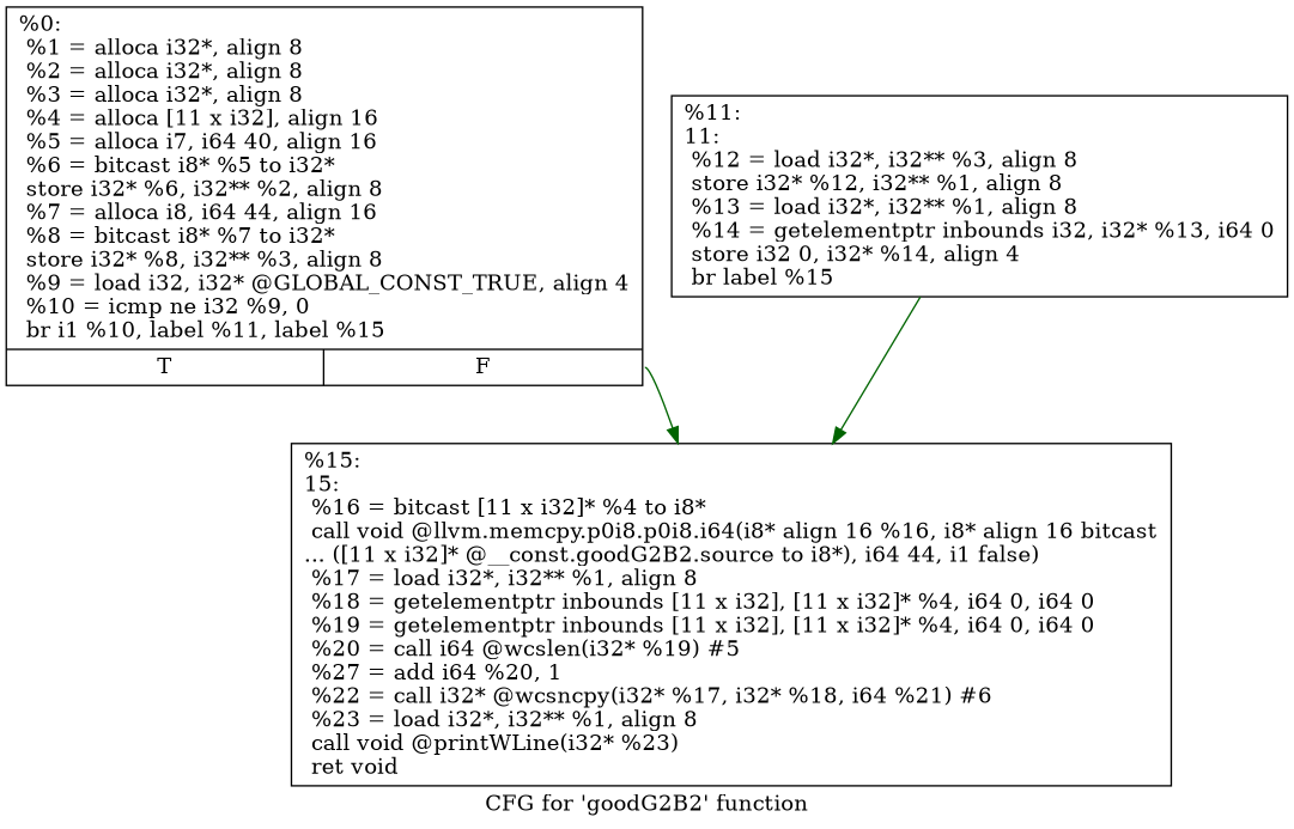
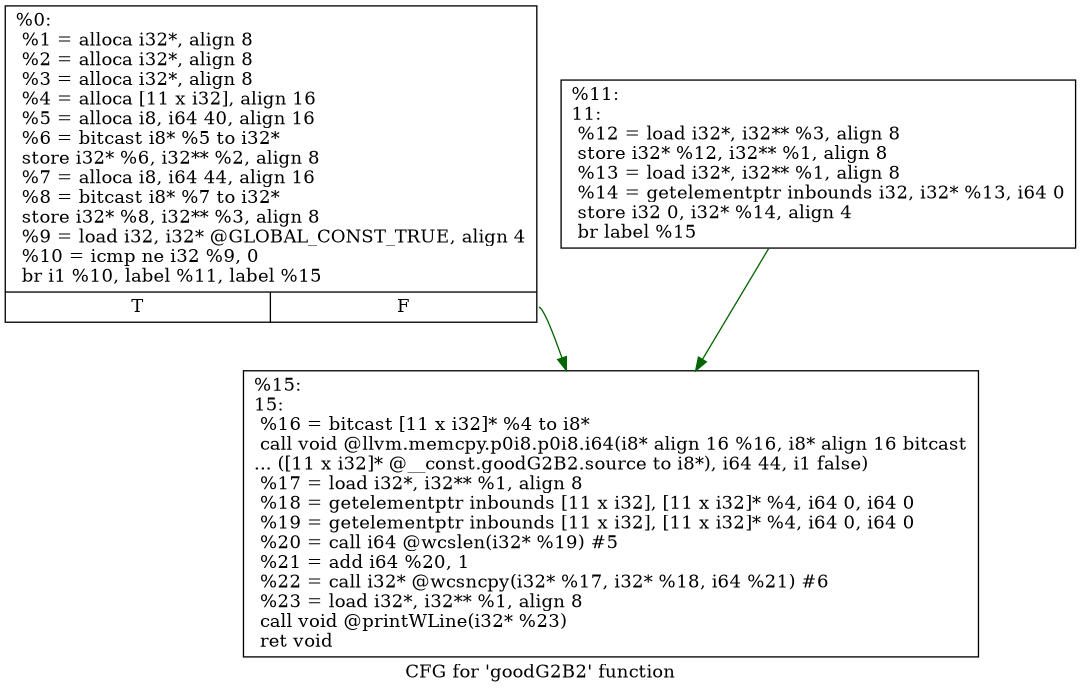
  digraph {
    label="CFG for 'goodG2B2' function"
    node [shape=record]
    edge [color=darkgreen]
-   n1 [label="{%0:\l  %1 = alloca i32*, align 8\l  %2 = alloca i32*, align 8\l  %3 = alloca i32*, align 8\l  %4 = alloca [11 x i32], align 16\l  %5 = alloca i7, i64 40, align 16\l  %6 = bitcast i8* %5 to i32*\l  store i32* %6, i32** %2, align 8\l  %7 = alloca i8, i64 44, align 16\l  %8 = bitcast i8* %7 to i32*\l  store i32* %8, i32** %3, align 8\l  %9 = load i32, i32* @GLOBAL_CONST_TRUE, align 4\l  %10 = icmp ne i32 %9, 0\l  br i1 %10, label %11, label %15\l|{<s0>T|<s1>F}}"]
-   n2 [label="{%15:\l15:                                               \l  %16 = bitcast [11 x i32]* %4 to i8*\l  call void @llvm.memcpy.p0i8.p0i8.i64(i8* align 16 %16, i8* align 16 bitcast\l... ([11 x i32]* @__const.goodG2B2.source to i8*), i64 44, i1 false)\l  %17 = load i32*, i32** %1, align 8\l  %18 = getelementptr inbounds [11 x i32], [11 x i32]* %4, i64 0, i64 0\l  %19 = getelementptr inbounds [11 x i32], [11 x i32]* %4, i64 0, i64 0\l  %20 = call i64 @wcslen(i32* %19) #5\l  %27 = add i64 %20, 1\l  %22 = call i32* @wcsncpy(i32* %17, i32* %18, i64 %21) #6\l  %23 = load i32*, i32** %1, align 8\l  call void @printWLine(i32* %23)\l  ret void\l}"]
+   n1 [label="{%0:\l  %1 = alloca i32*, align 8\l  %2 = alloca i32*, align 8\l  %3 = alloca i32*, align 8\l  %4 = alloca [11 x i32], align 16\l  %5 = alloca i8, i64 40, align 16\l  %6 = bitcast i8* %5 to i32*\l  store i32* %6, i32** %2, align 8\l  %7 = alloca i8, i64 44, align 16\l  %8 = bitcast i8* %7 to i32*\l  store i32* %8, i32** %3, align 8\l  %9 = load i32, i32* @GLOBAL_CONST_TRUE, align 4\l  %10 = icmp ne i32 %9, 0\l  br i1 %10, label %11, label %15\l|{<s0>T|<s1>F}}"]
+   n2 [label="{%15:\l15:                                               \l  %16 = bitcast [11 x i32]* %4 to i8*\l  call void @llvm.memcpy.p0i8.p0i8.i64(i8* align 16 %16, i8* align 16 bitcast\l... ([11 x i32]* @__const.goodG2B2.source to i8*), i64 44, i1 false)\l  %17 = load i32*, i32** %1, align 8\l  %18 = getelementptr inbounds [11 x i32], [11 x i32]* %4, i64 0, i64 0\l  %19 = getelementptr inbounds [11 x i32], [11 x i32]* %4, i64 0, i64 0\l  %20 = call i64 @wcslen(i32* %19) #5\l  %21 = add i64 %20, 1\l  %22 = call i32* @wcsncpy(i32* %17, i32* %18, i64 %21) #6\l  %23 = load i32*, i32** %1, align 8\l  call void @printWLine(i32* %23)\l  ret void\l}"]
    n3 [label="{%11:\l11:                                               \l  %12 = load i32*, i32** %3, align 8\l  store i32* %12, i32** %1, align 8\l  %13 = load i32*, i32** %1, align 8\l  %14 = getelementptr inbounds i32, i32* %13, i64 0\l  store i32 0, i32* %14, align 4\l  br label %15\l}"]
    n1 -> n2 [tailport=s1]
    n3 -> n2
  }
